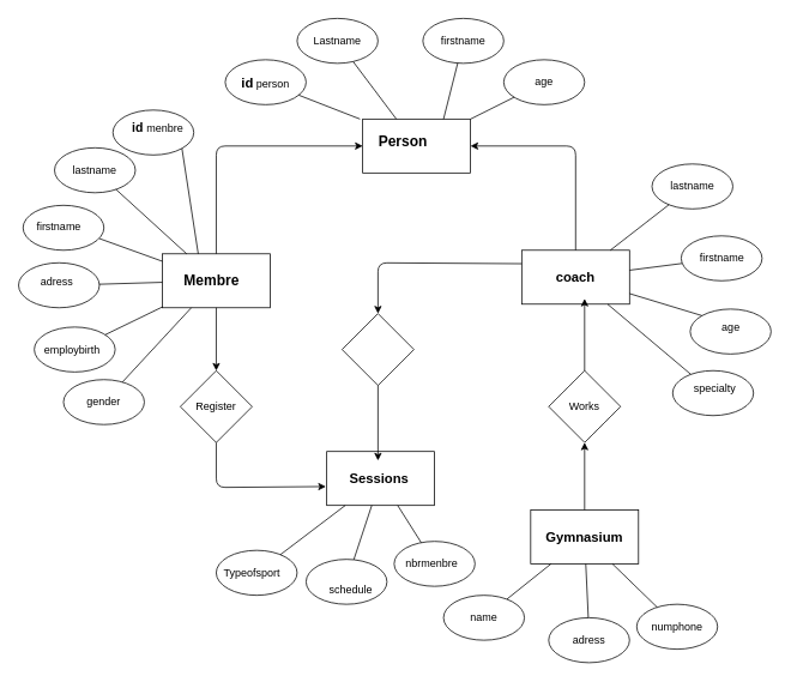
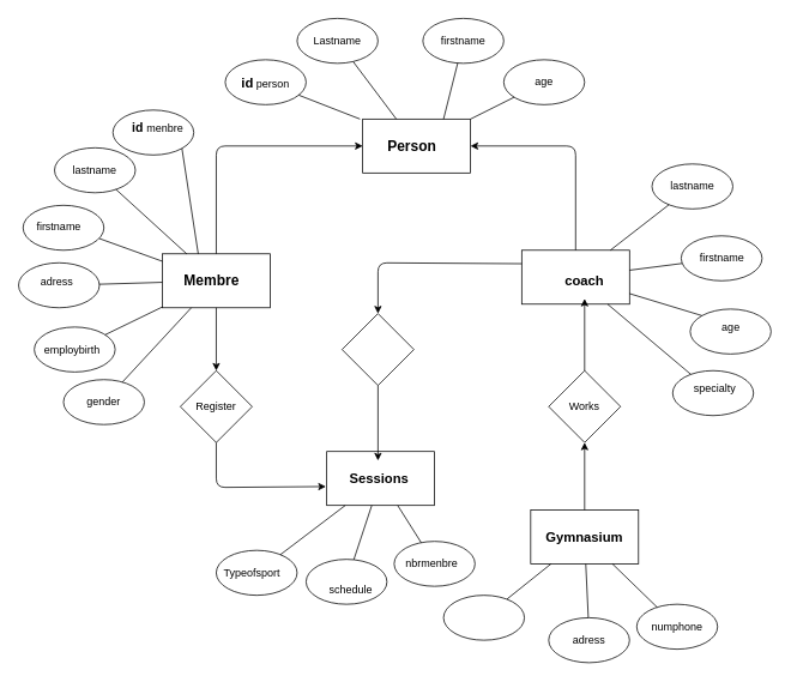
  <mxCell id="0" />
  <mxCell id="1" parent="0" />
  <mxCell id="2" value="" style="rounded=0;whiteSpace=wrap;html=1;" parent="1" vertex="1"><mxGeometry x="403" y="132" width="120" height="60" as="geometry" /></mxCell>
  <mxCell id="3" value="" style="rounded=0;whiteSpace=wrap;html=1;" parent="1" vertex="1"><mxGeometry x="180" y="282" width="120" height="60" as="geometry" /></mxCell>
  <mxCell id="4" value="" style="rounded=0;whiteSpace=wrap;html=1;" parent="1" vertex="1"><mxGeometry x="580" y="278" width="120" height="60" as="geometry" /></mxCell>
  <mxCell id="5" value="" style="rounded=0;whiteSpace=wrap;html=1;" parent="1" vertex="1"><mxGeometry x="363" y="502" width="120" height="60" as="geometry" /></mxCell>
  <mxCell id="6" value="" style="rounded=0;whiteSpace=wrap;html=1;" parent="1" vertex="1"><mxGeometry x="590" y="567" width="120" height="60" as="geometry" /></mxCell>
  <mxCell id="7" value="" style="ellipse;whiteSpace=wrap;html=1;" parent="1" vertex="1"><mxGeometry x="470" y="20" width="90" height="50" as="geometry" /></mxCell>
  <mxCell id="8" value="" style="ellipse;whiteSpace=wrap;html=1;" parent="1" vertex="1"><mxGeometry x="330" y="20" width="90" height="50" as="geometry" /></mxCell>
  <mxCell id="9" value="" style="ellipse;whiteSpace=wrap;html=1;" parent="1" vertex="1"><mxGeometry x="250" y="66" width="90" height="50" as="geometry" /></mxCell>
  <mxCell id="10" value="" style="ellipse;whiteSpace=wrap;html=1;" parent="1" vertex="1"><mxGeometry x="560" y="66" width="90" height="50" as="geometry" /></mxCell>
  <mxCell id="11" value="" style="ellipse;whiteSpace=wrap;html=1;" parent="1" vertex="1"><mxGeometry x="125" y="122" width="90" height="50" as="geometry" /></mxCell>
  <mxCell id="12" value="" style="ellipse;whiteSpace=wrap;html=1;" parent="1" vertex="1"><mxGeometry x="60" y="164" width="90" height="50" as="geometry" /></mxCell>
  <mxCell id="13" value="" style="ellipse;whiteSpace=wrap;html=1;" parent="1" vertex="1"><mxGeometry x="25" y="228" width="90" height="50" as="geometry" /></mxCell>
  <mxCell id="14" value="" style="ellipse;whiteSpace=wrap;html=1;" parent="1" vertex="1"><mxGeometry x="20" y="292" width="90" height="50" as="geometry" /></mxCell>
  <mxCell id="15" value="" style="ellipse;whiteSpace=wrap;html=1;" parent="1" vertex="1"><mxGeometry x="37.5" y="363.5" width="90" height="50" as="geometry" /></mxCell>
  <mxCell id="16" value="" style="ellipse;whiteSpace=wrap;html=1;" parent="1" vertex="1"><mxGeometry x="70" y="422" width="90" height="50" as="geometry" /></mxCell>
  <mxCell id="17" value="" style="ellipse;whiteSpace=wrap;html=1;" parent="1" vertex="1"><mxGeometry x="725" y="182" width="90" height="50" as="geometry" /></mxCell>
  <mxCell id="18" value="" style="ellipse;whiteSpace=wrap;html=1;" parent="1" vertex="1"><mxGeometry x="757.5" y="262" width="90" height="50" as="geometry" /></mxCell>
  <mxCell id="19" value="" style="ellipse;whiteSpace=wrap;html=1;" parent="1" vertex="1"><mxGeometry x="767.5" y="343.5" width="90" height="50" as="geometry" /></mxCell>
  <mxCell id="20" value="" style="ellipse;whiteSpace=wrap;html=1;" parent="1" vertex="1"><mxGeometry x="748" y="412" width="90" height="50" as="geometry" /></mxCell>
  <mxCell id="21" value="" style="ellipse;whiteSpace=wrap;html=1;" parent="1" vertex="1"><mxGeometry x="708" y="672" width="90" height="50" as="geometry" /></mxCell>
  <mxCell id="22" value="" style="ellipse;whiteSpace=wrap;html=1;" parent="1" vertex="1"><mxGeometry x="610" y="687" width="90" height="50" as="geometry" /></mxCell>
  <mxCell id="23" value="" style="ellipse;whiteSpace=wrap;html=1;" parent="1" vertex="1"><mxGeometry x="493" y="662" width="90" height="50" as="geometry" /></mxCell>
  <mxCell id="24" value="" style="ellipse;whiteSpace=wrap;html=1;" parent="1" vertex="1"><mxGeometry x="240" y="612" width="90" height="50" as="geometry" /></mxCell>
  <mxCell id="25" value="" style="ellipse;whiteSpace=wrap;html=1;" parent="1" vertex="1"><mxGeometry x="340" y="622" width="90" height="50" as="geometry" /></mxCell>
  <mxCell id="26" value="" style="ellipse;whiteSpace=wrap;html=1;" parent="1" vertex="1"><mxGeometry x="438" y="602" width="90" height="50" as="geometry" /></mxCell>
  <mxCell id="27" value="" style="rhombus;whiteSpace=wrap;html=1;" parent="1" vertex="1"><mxGeometry x="200" y="412" width="80" height="80" as="geometry" /></mxCell>
  <mxCell id="28" value="" style="rhombus;whiteSpace=wrap;html=1;" parent="1" vertex="1"><mxGeometry x="380" y="348.5" width="80" height="80" as="geometry" /></mxCell>
  <mxCell id="29" value="" style="rhombus;whiteSpace=wrap;html=1;" parent="1" vertex="1"><mxGeometry x="610" y="412" width="80" height="80" as="geometry" /></mxCell>
  <mxCell id="30" value="" style="endArrow=none;html=1;exitX=0.75;exitY=0;exitDx=0;exitDy=0;" parent="1" source="2" target="7" edge="1"><mxGeometry width="50" height="50" relative="1" as="geometry"><mxPoint x="450" y="122" as="sourcePoint" /><mxPoint x="500" y="72" as="targetPoint" /></mxGeometry></mxCell>
  <mxCell id="31" value="" style="endArrow=none;html=1;" parent="1" source="2" target="10" edge="1"><mxGeometry width="50" height="50" relative="1" as="geometry"><mxPoint x="523" y="149" as="sourcePoint" /><mxPoint x="570" y="99" as="targetPoint" /></mxGeometry></mxCell>
  <mxCell id="32" value="" style="endArrow=none;html=1;" parent="1" source="2" target="8" edge="1"><mxGeometry width="50" height="50" relative="1" as="geometry"><mxPoint x="395" y="132" as="sourcePoint" /><mxPoint x="445" y="82" as="targetPoint" /></mxGeometry></mxCell>
  <mxCell id="33" value="" style="endArrow=none;html=1;" parent="1" target="9" edge="1"><mxGeometry width="50" height="50" relative="1" as="geometry"><mxPoint x="400" y="132" as="sourcePoint" /><mxPoint x="360" y="132" as="targetPoint" /></mxGeometry></mxCell>
  <mxCell id="34" value="" style="endArrow=none;html=1;entryX=1;entryY=1;entryDx=0;entryDy=0;exitX=0.333;exitY=0;exitDx=0;exitDy=0;exitPerimeter=0;" parent="1" source="3" target="11" edge="1"><mxGeometry width="50" height="50" relative="1" as="geometry"><mxPoint x="190" y="262" as="sourcePoint" /><mxPoint x="240" y="212" as="targetPoint" /></mxGeometry></mxCell>
  <mxCell id="35" value="" style="endArrow=none;html=1;" parent="1" source="3" target="12" edge="1"><mxGeometry width="50" height="50" relative="1" as="geometry"><mxPoint x="150" y="282" as="sourcePoint" /><mxPoint x="200" y="232" as="targetPoint" /></mxGeometry></mxCell>
  <mxCell id="36" value="" style="endArrow=none;html=1;entryX=0.944;entryY=0.74;entryDx=0;entryDy=0;entryPerimeter=0;" parent="1" source="3" target="13" edge="1"><mxGeometry width="50" height="50" relative="1" as="geometry"><mxPoint x="130" y="312" as="sourcePoint" /><mxPoint x="180" y="262" as="targetPoint" /></mxGeometry></mxCell>
  <mxCell id="37" value="" style="endArrow=none;html=1;" parent="1" source="14" target="3" edge="1"><mxGeometry width="50" height="50" relative="1" as="geometry"><mxPoint x="120" y="352" as="sourcePoint" /><mxPoint x="170" y="302" as="targetPoint" /></mxGeometry></mxCell>
  <mxCell id="38" value="" style="endArrow=none;html=1;" parent="1" source="15" target="3" edge="1"><mxGeometry width="50" height="50" relative="1" as="geometry"><mxPoint x="140" y="402" as="sourcePoint" /><mxPoint x="190" y="352" as="targetPoint" /></mxGeometry></mxCell>
  <mxCell id="39" value="" style="endArrow=none;html=1;" parent="1" source="16" target="3" edge="1"><mxGeometry width="50" height="50" relative="1" as="geometry"><mxPoint x="170" y="432" as="sourcePoint" /><mxPoint x="220" y="382" as="targetPoint" /></mxGeometry></mxCell>
  <mxCell id="40" value="" style="endArrow=none;html=1;" parent="1" source="4" target="17" edge="1"><mxGeometry width="50" height="50" relative="1" as="geometry"><mxPoint x="690" y="282" as="sourcePoint" /><mxPoint x="740" y="232" as="targetPoint" /></mxGeometry></mxCell>
  <mxCell id="41" value="" style="endArrow=none;html=1;" parent="1" source="4" target="18" edge="1"><mxGeometry width="50" height="50" relative="1" as="geometry"><mxPoint x="710" y="332" as="sourcePoint" /><mxPoint x="760" y="282" as="targetPoint" /></mxGeometry></mxCell>
  <mxCell id="42" value="" style="endArrow=none;html=1;entryX=0;entryY=0;entryDx=0;entryDy=0;" parent="1" source="4" target="19" edge="1"><mxGeometry width="50" height="50" relative="1" as="geometry"><mxPoint x="710" y="392" as="sourcePoint" /><mxPoint x="760" y="342" as="targetPoint" /></mxGeometry></mxCell>
  <mxCell id="43" value="" style="endArrow=none;html=1;" parent="1" source="4" target="20" edge="1"><mxGeometry width="50" height="50" relative="1" as="geometry"><mxPoint x="700" y="422" as="sourcePoint" /><mxPoint x="750" y="372" as="targetPoint" /></mxGeometry></mxCell>
  <mxCell id="44" value="" style="endArrow=none;html=1;" parent="1" source="23" target="6" edge="1"><mxGeometry width="50" height="50" relative="1" as="geometry"><mxPoint x="540" y="652" as="sourcePoint" /><mxPoint x="590" y="602" as="targetPoint" /></mxGeometry></mxCell>
  <mxCell id="45" value="" style="endArrow=none;html=1;" parent="1" source="22" target="6" edge="1"><mxGeometry width="50" height="50" relative="1" as="geometry"><mxPoint x="640" y="682" as="sourcePoint" /><mxPoint x="690" y="632" as="targetPoint" /></mxGeometry></mxCell>
  <mxCell id="46" value="" style="endArrow=none;html=1;" parent="1" source="21" target="6" edge="1"><mxGeometry width="50" height="50" relative="1" as="geometry"><mxPoint x="700" y="662" as="sourcePoint" /><mxPoint x="750" y="612" as="targetPoint" /></mxGeometry></mxCell>
  <mxCell id="47" value="" style="endArrow=none;html=1;" parent="1" source="24" target="5" edge="1"><mxGeometry width="50" height="50" relative="1" as="geometry"><mxPoint x="290" y="592" as="sourcePoint" /><mxPoint x="340" y="542" as="targetPoint" /></mxGeometry></mxCell>
  <mxCell id="48" value="" style="endArrow=none;html=1;" parent="1" source="25" target="5" edge="1"><mxGeometry width="50" height="50" relative="1" as="geometry"><mxPoint x="370" y="602" as="sourcePoint" /><mxPoint x="420" y="552" as="targetPoint" /></mxGeometry></mxCell>
  <mxCell id="49" value="" style="endArrow=none;html=1;" parent="1" source="26" target="5" edge="1"><mxGeometry width="50" height="50" relative="1" as="geometry"><mxPoint x="430" y="602" as="sourcePoint" /><mxPoint x="480" y="552" as="targetPoint" /></mxGeometry></mxCell>
  <mxCell id="50" value="" style="endArrow=classic;html=1;exitX=0.5;exitY=1;exitDx=0;exitDy=0;entryX=0.5;entryY=0;entryDx=0;entryDy=0;" parent="1" source="3" target="27" edge="1"><mxGeometry width="50" height="50" relative="1" as="geometry"><mxPoint x="270" y="417" as="sourcePoint" /><mxPoint x="320" y="367" as="targetPoint" /></mxGeometry></mxCell>
  <mxCell id="51" value="" style="endArrow=classic;html=1;exitX=0.5;exitY=1;exitDx=0;exitDy=0;entryX=-0.008;entryY=0.65;entryDx=0;entryDy=0;entryPerimeter=0;" parent="1" source="27" target="5" edge="1"><mxGeometry width="50" height="50" relative="1" as="geometry"><mxPoint x="220" y="554" as="sourcePoint" /><mxPoint x="270" y="504" as="targetPoint" /><Array as="points"><mxPoint x="240" y="542" /></Array></mxGeometry></mxCell>
  <mxCell id="52" value="" style="endArrow=classic;html=1;entryX=0.5;entryY=0;entryDx=0;entryDy=0;exitX=0;exitY=0.25;exitDx=0;exitDy=0;" parent="1" source="4" target="28" edge="1"><mxGeometry width="50" height="50" relative="1" as="geometry"><mxPoint x="490" y="352" as="sourcePoint" /><mxPoint x="540" y="302" as="targetPoint" /><Array as="points"><mxPoint x="420" y="292" /></Array></mxGeometry></mxCell>
  <mxCell id="53" value="" style="endArrow=classic;html=1;exitX=0.5;exitY=1;exitDx=0;exitDy=0;entryX=0.475;entryY=0.167;entryDx=0;entryDy=0;entryPerimeter=0;" parent="1" source="28" target="5" edge="1"><mxGeometry width="50" height="50" relative="1" as="geometry"><mxPoint x="400" y="492" as="sourcePoint" /><mxPoint x="450" y="442" as="targetPoint" /></mxGeometry></mxCell>
  <mxCell id="54" value="" style="endArrow=classic;html=1;exitX=0.5;exitY=0;exitDx=0;exitDy=0;" parent="1" source="29" edge="1"><mxGeometry width="50" height="50" relative="1" as="geometry"><mxPoint x="680" y="392" as="sourcePoint" /><mxPoint x="650" y="332" as="targetPoint" /></mxGeometry></mxCell>
  <mxCell id="55" value="" style="endArrow=classic;html=1;entryX=0.5;entryY=1;entryDx=0;entryDy=0;exitX=0.5;exitY=0;exitDx=0;exitDy=0;" parent="1" source="6" target="29" edge="1"><mxGeometry width="50" height="50" relative="1" as="geometry"><mxPoint x="690" y="532" as="sourcePoint" /><mxPoint x="680" y="502" as="targetPoint" /></mxGeometry></mxCell>
  <mxCell id="56" value="" style="endArrow=classic;html=1;exitX=0.5;exitY=0;exitDx=0;exitDy=0;entryX=0;entryY=0.5;entryDx=0;entryDy=0;" parent="1" source="3" target="2" edge="1"><mxGeometry width="50" height="50" relative="1" as="geometry"><mxPoint x="250" y="222" as="sourcePoint" /><mxPoint x="300" y="172" as="targetPoint" /><Array as="points"><mxPoint x="240" y="162" /></Array></mxGeometry></mxCell>
  <mxCell id="57" value="" style="endArrow=classic;html=1;entryX=1;entryY=0.5;entryDx=0;entryDy=0;" parent="1" source="4" target="2" edge="1"><mxGeometry width="50" height="50" relative="1" as="geometry"><mxPoint x="610" y="222" as="sourcePoint" /><mxPoint x="660" y="172" as="targetPoint" /><Array as="points"><mxPoint x="640" y="162" /></Array></mxGeometry></mxCell>
- <mxCell id="58" value="&lt;b&gt;&lt;font style=&quot;font-size: 16px&quot;&gt;Person&lt;/font&gt;&lt;/b&gt;" style="text;html=1;strokeColor=none;fillColor=none;align=center;verticalAlign=middle;whiteSpace=wrap;rounded=0;" parent="1" vertex="1"><mxGeometry x="428" y="147" width="40" height="20" as="geometry" /></mxCell>
+ <mxCell id="58" value="&lt;b&gt;&lt;font style=&quot;font-size: 16px&quot;&gt;Person&lt;/font&gt;&lt;/b&gt;" style="text;html=1;strokeColor=none;fillColor=none;align=center;verticalAlign=middle;whiteSpace=wrap;rounded=0;" parent="1" vertex="1"><mxGeometry x="438" y="152" width="40" height="20" as="geometry" /></mxCell>
  <mxCell id="59" value="&lt;b&gt;&lt;font style=&quot;font-size: 16px&quot;&gt;Membre&lt;/font&gt;&lt;/b&gt;" style="text;html=1;strokeColor=none;fillColor=none;align=center;verticalAlign=middle;whiteSpace=wrap;rounded=0;" parent="1" vertex="1"><mxGeometry x="215" y="302" width="40" height="20" as="geometry" /></mxCell>
  <mxCell id="60" value="&lt;font&gt;&lt;b style=&quot;font-size: 14px&quot;&gt;id &lt;/b&gt;&lt;font style=&quot;font-size: 12px&quot;&gt;menbre&lt;/font&gt;&lt;/font&gt;" style="text;html=1;strokeColor=none;fillColor=none;align=center;verticalAlign=middle;whiteSpace=wrap;rounded=0;" parent="1" vertex="1"><mxGeometry x="140" y="132" width="70" height="20" as="geometry" /></mxCell>
  <mxCell id="61" value="&lt;b&gt;&lt;font style=&quot;font-size: 15px&quot;&gt;Sessions&lt;/font&gt;&lt;/b&gt;" style="text;html=1;strokeColor=none;fillColor=none;align=center;verticalAlign=middle;whiteSpace=wrap;rounded=0;" parent="1" vertex="1"><mxGeometry x="400" y="522" width="43" height="20" as="geometry" /></mxCell>
  <mxCell id="62" value="&lt;b&gt;&lt;font style=&quot;font-size: 15px&quot;&gt;Gymnasium&lt;/font&gt;&lt;/b&gt;" style="text;html=1;strokeColor=none;fillColor=none;align=center;verticalAlign=middle;whiteSpace=wrap;rounded=0;" parent="1" vertex="1"><mxGeometry x="630" y="587" width="40" height="20" as="geometry" /></mxCell>
- <mxCell id="63" value="&lt;b&gt;&lt;font style=&quot;font-size: 15px&quot;&gt;coach&lt;/font&gt;&lt;/b&gt;" style="text;html=1;strokeColor=none;fillColor=none;align=center;verticalAlign=middle;whiteSpace=wrap;rounded=0;" parent="1" vertex="1"><mxGeometry x="620" y="297" width="40" height="20" as="geometry" /></mxCell>
+ <mxCell id="63" value="&lt;b&gt;&lt;font style=&quot;font-size: 15px&quot;&gt;coach&lt;/font&gt;&lt;/b&gt;" style="text;html=1;strokeColor=none;fillColor=none;align=center;verticalAlign=middle;whiteSpace=wrap;rounded=0;" parent="1" vertex="1"><mxGeometry x="630" y="302" width="40" height="20" as="geometry" /></mxCell>
  <mxCell id="64" value="Register" style="text;html=1;strokeColor=none;fillColor=none;align=center;verticalAlign=middle;whiteSpace=wrap;rounded=0;" parent="1" vertex="1"><mxGeometry x="220" y="442" width="40" height="20" as="geometry" /></mxCell>
  <mxCell id="65" value="Works" style="text;html=1;strokeColor=none;fillColor=none;align=center;verticalAlign=middle;whiteSpace=wrap;rounded=0;" parent="1" vertex="1"><mxGeometry x="630" y="442" width="40" height="20" as="geometry" /></mxCell>
  <mxCell id="66" value="lastname" style="text;html=1;strokeColor=none;fillColor=none;align=center;verticalAlign=middle;whiteSpace=wrap;rounded=0;" parent="1" vertex="1"><mxGeometry x="85" y="179" width="40" height="20" as="geometry" /></mxCell>
  <mxCell id="67" value="firstname" style="text;html=1;strokeColor=none;fillColor=none;align=center;verticalAlign=middle;whiteSpace=wrap;rounded=0;" parent="1" vertex="1"><mxGeometry x="45" y="242" width="40" height="20" as="geometry" /></mxCell>
  <mxCell id="68" value="adress" style="text;html=1;strokeColor=none;fillColor=none;align=center;verticalAlign=middle;whiteSpace=wrap;rounded=0;" parent="1" vertex="1"><mxGeometry x="42.5" y="303" width="40" height="20" as="geometry" /></mxCell>
  <mxCell id="69" value="employbirth" style="text;html=1;strokeColor=none;fillColor=none;align=center;verticalAlign=middle;whiteSpace=wrap;rounded=0;" parent="1" vertex="1"><mxGeometry x="60" y="378.5" width="40" height="20" as="geometry" /></mxCell>
  <mxCell id="70" value="gender" style="text;html=1;strokeColor=none;fillColor=none;align=center;verticalAlign=middle;whiteSpace=wrap;rounded=0;" parent="1" vertex="1"><mxGeometry x="95" y="437" width="40" height="20" as="geometry" /></mxCell>
  <mxCell id="71" value="&lt;b style=&quot;font-size: 15px&quot;&gt;id&lt;/b&gt;&amp;nbsp;person" style="text;html=1;strokeColor=none;fillColor=none;align=center;verticalAlign=middle;whiteSpace=wrap;rounded=0;" parent="1" vertex="1"><mxGeometry x="265" y="81" width="60" height="20" as="geometry" /></mxCell>
  <mxCell id="72" value="Lastname" style="text;html=1;strokeColor=none;fillColor=none;align=center;verticalAlign=middle;whiteSpace=wrap;rounded=0;" parent="1" vertex="1"><mxGeometry x="355" y="35" width="40" height="20" as="geometry" /></mxCell>
  <mxCell id="73" value="firstname" style="text;html=1;strokeColor=none;fillColor=none;align=center;verticalAlign=middle;whiteSpace=wrap;rounded=0;" parent="1" vertex="1"><mxGeometry x="495" y="35" width="40" height="20" as="geometry" /></mxCell>
  <mxCell id="74" value="age" style="text;html=1;strokeColor=none;fillColor=none;align=center;verticalAlign=middle;whiteSpace=wrap;rounded=0;" parent="1" vertex="1"><mxGeometry x="585" y="81" width="40" height="20" as="geometry" /></mxCell>
  <mxCell id="75" value="lastname" style="text;html=1;strokeColor=none;fillColor=none;align=center;verticalAlign=middle;whiteSpace=wrap;rounded=0;" parent="1" vertex="1"><mxGeometry x="750" y="197" width="40" height="20" as="geometry" /></mxCell>
  <mxCell id="76" value="age" style="text;html=1;strokeColor=none;fillColor=none;align=center;verticalAlign=middle;whiteSpace=wrap;rounded=0;" parent="1" vertex="1"><mxGeometry x="793" y="353.5" width="40" height="20" as="geometry" /></mxCell>
  <mxCell id="77" value="specialty" style="text;html=1;strokeColor=none;fillColor=none;align=center;verticalAlign=middle;whiteSpace=wrap;rounded=0;" parent="1" vertex="1"><mxGeometry x="775" y="422" width="40" height="20" as="geometry" /></mxCell>
  <mxCell id="78" value="Typeofsport" style="text;html=1;strokeColor=none;fillColor=none;align=center;verticalAlign=middle;whiteSpace=wrap;rounded=0;" parent="1" vertex="1"><mxGeometry x="260" y="627" width="40" height="20" as="geometry" /></mxCell>
  <mxCell id="79" value="schedule" style="text;html=1;strokeColor=none;fillColor=none;align=center;verticalAlign=middle;whiteSpace=wrap;rounded=0;" parent="1" vertex="1"><mxGeometry x="370" y="645.5" width="40" height="20" as="geometry" /></mxCell>
  <mxCell id="80" value="nbrmenbre" style="text;html=1;strokeColor=none;fillColor=none;align=center;verticalAlign=middle;whiteSpace=wrap;rounded=0;" parent="1" vertex="1"><mxGeometry x="460" y="617" width="40" height="20" as="geometry" /></mxCell>
- <mxCell id="81" value="name" style="text;html=1;strokeColor=none;fillColor=none;align=center;verticalAlign=middle;whiteSpace=wrap;rounded=0;" parent="1" vertex="1"><mxGeometry x="518" y="677" width="40" height="20" as="geometry" /></mxCell>
  <mxCell id="82" value="adress" style="text;html=1;strokeColor=none;fillColor=none;align=center;verticalAlign=middle;whiteSpace=wrap;rounded=0;" parent="1" vertex="1"><mxGeometry x="635" y="702" width="40" height="20" as="geometry" /></mxCell>
  <mxCell id="83" value="numphone" style="text;html=1;strokeColor=none;fillColor=none;align=center;verticalAlign=middle;whiteSpace=wrap;rounded=0;" parent="1" vertex="1"><mxGeometry x="733" y="687" width="40" height="20" as="geometry" /></mxCell>
  <mxCell id="84" value="firstname" style="text;html=1;strokeColor=none;fillColor=none;align=center;verticalAlign=middle;whiteSpace=wrap;rounded=0;" parent="1" vertex="1"><mxGeometry x="782.5" y="277" width="40" height="20" as="geometry" /></mxCell>
